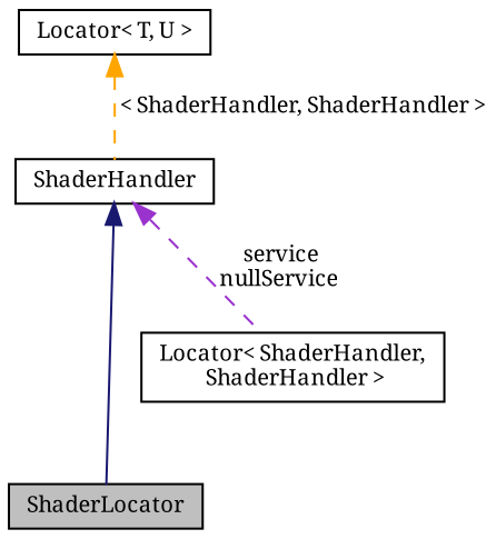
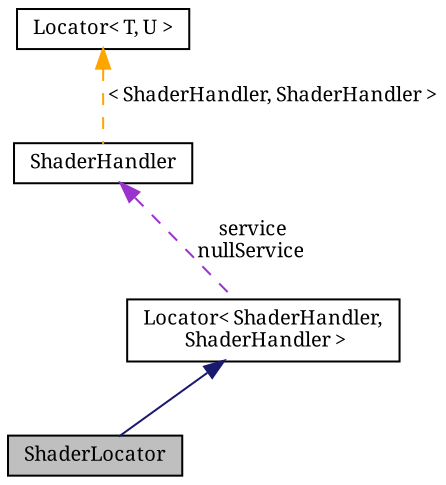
  digraph {
    fontname="Noto Serif"
    node [color=black fillcolor=white fontname="Noto Serif" fontsize=10 shape=record style=filled]
    edge [dir=back fontname="Noto Serif" fontsize=10 labelfontname=Helvetica labelfontsize=10 style=dashed]
    n1 [fillcolor=grey75 fontcolor=black height=0.2 label=ShaderLocator width=0.4]
    n2 [height=0.2 label="Locator\< ShaderHandler,\l ShaderHandler \>" width=0.4]
    n3 [height=0.2 label=ShaderHandler width=0.4]
    n4 [height=0.2 label="Locator\< T, U \>" width=0.4]
-   n3 -> n1 [color=midnightblue style=solid]
+   n2 -> n1 [color=midnightblue style=solid]
    n3 -> n2 [color=darkorchid3 label=" service\nnullService"]
    n4 -> n3 [color=orange label=" \< ShaderHandler, ShaderHandler \>"]
  }
